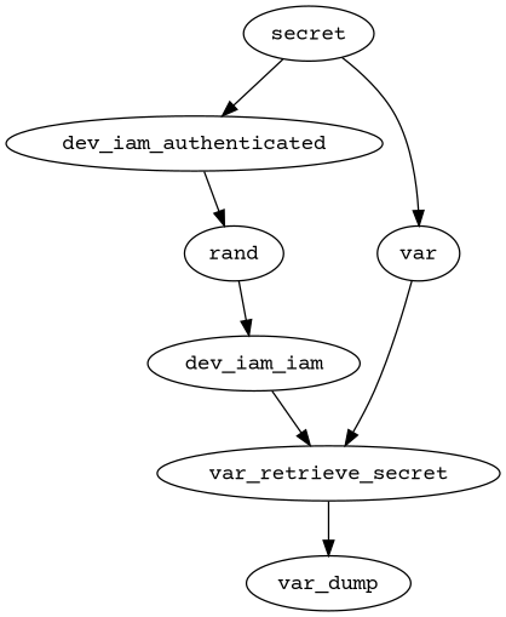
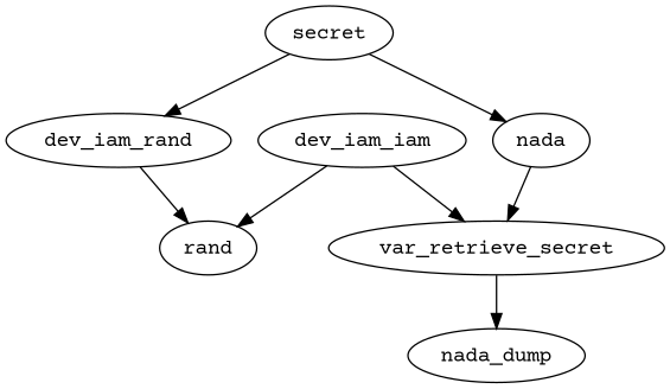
  digraph {
    fontname="Courier Prime"
    ordering=out
    node [fontname="Courier Prime"]
    edge [fontname="Courier Prime"]
-   n1 [label=dev_iam_authenticated]
+   n1 [label=dev_iam_rand]
    n2 [label=rand]
    n3 [label=dev_iam_iam]
    n4 [label=var_retrieve_secret]
-   n5 [label=var]
-   n6 [label=var_dump]
+   n5 [label=nada]
+   n6 [label=nada_dump]
    n7 [label=secret]
    n1 -> n2
-   n2 -> n3
+   n3 -> n2
    n3 -> n4
    n4 -> n6
    n5 -> n4
    n7 -> n1
    n7 -> n5
  }
